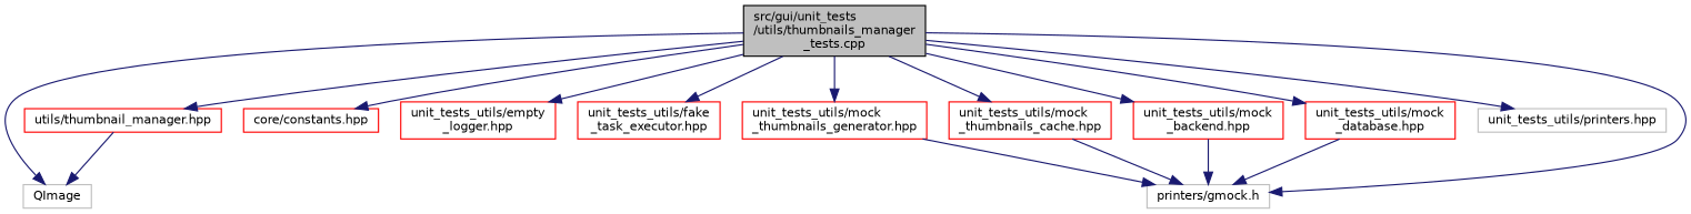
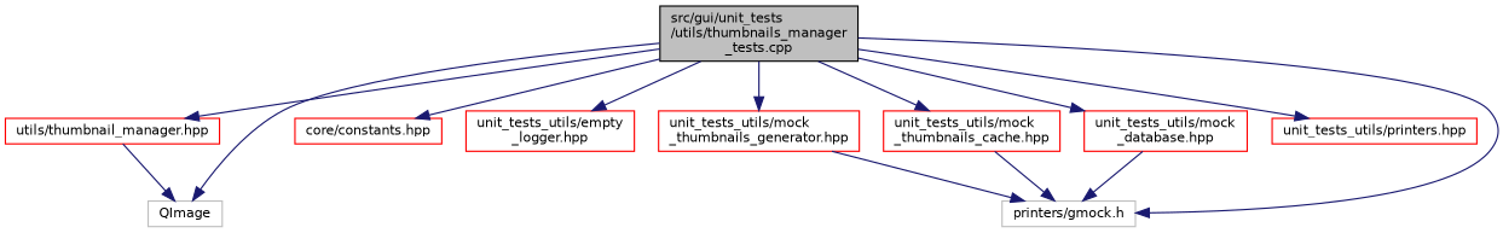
  digraph {
    node [color=red fillcolor=white fontname=Helvetica fontsize=10 shape=record style=filled]
    edge [color=midnightblue fontname=Helvetica fontsize=10 labelfontname=Helvetica labelfontsize=10 style=solid]
    n1 [color=black fillcolor=grey75 fontcolor=black height=0.2 label="src/gui/unit_tests\l/utils/thumbnails_manager\l_tests.cpp" width=0.4]
    n2 [color=grey75 height=0.2 label="printers/gmock.h" width=0.4]
    n3 [color=grey75 height=0.2 label=QImage width=0.4]
    n4 [height=0.2 label="core/constants.hpp" width=0.4]
    n5 [height=0.2 label="unit_tests_utils/empty\l_logger.hpp" width=0.4]
-   n6 [height=0.2 label="unit_tests_utils/fake\l_task_executor.hpp" width=0.4]
    n7 [height=0.2 label="unit_tests_utils/mock\l_thumbnails_generator.hpp" width=0.4]
    n8 [height=0.2 label="unit_tests_utils/mock\l_thumbnails_cache.hpp" width=0.4]
-   n9 [height=0.2 label="unit_tests_utils/mock\l_backend.hpp" width=0.4]
    n10 [height=0.2 label="unit_tests_utils/mock\l_database.hpp" width=0.4]
-   n11 [color=grey75 height=0.2 label="unit_tests_utils/printers.hpp" width=0.4]
+   n11 [height=0.2 label="unit_tests_utils/printers.hpp" width=0.4]
    n12 [height=0.2 label="utils/thumbnail_manager.hpp" width=0.4]
    n1 -> n2
    n1 -> n3
    n1 -> n4
    n1 -> n5
-   n1 -> n6
    n1 -> n7
    n1 -> n8
-   n1 -> n9
    n1 -> n10
    n1 -> n11
    n1 -> n12
    n7 -> n2
    n8 -> n2
-   n9 -> n2
    n10 -> n2
    n12 -> n3
  }
